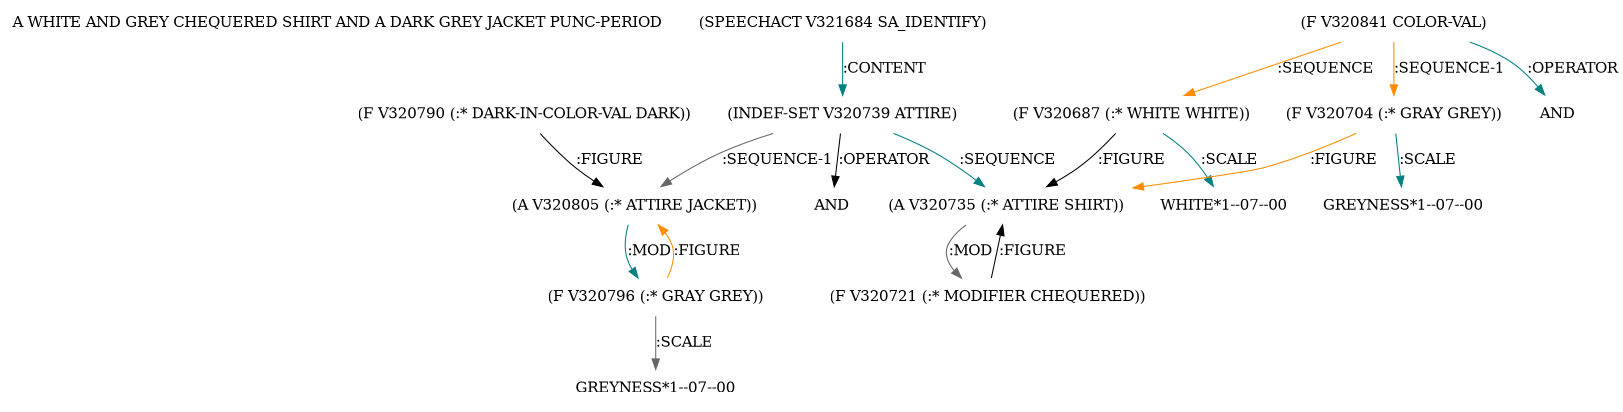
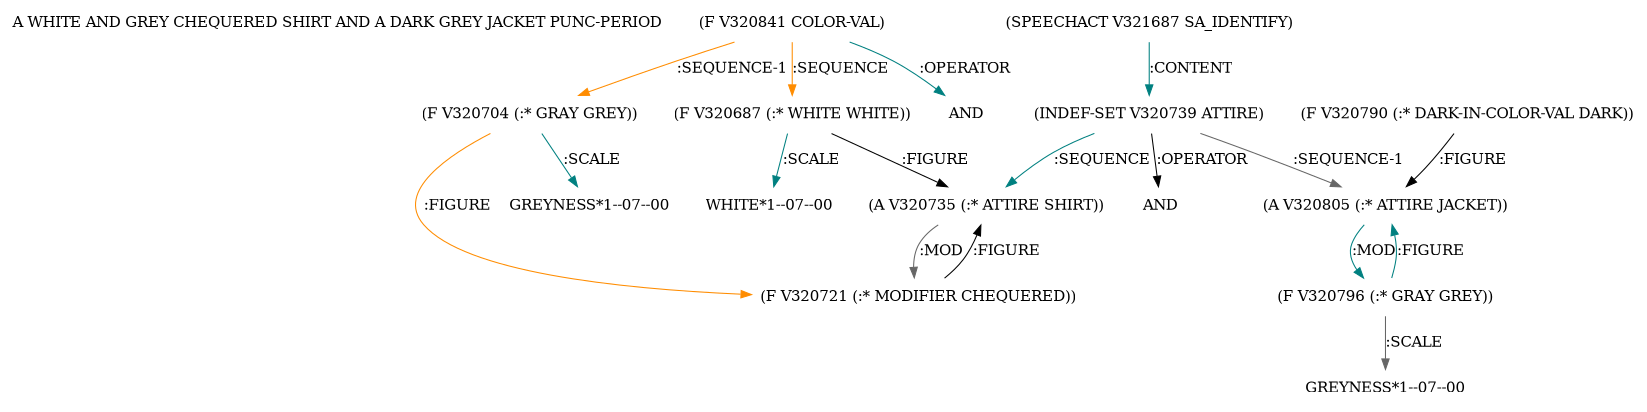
  digraph {
    node [shape=none]
    edge [color=teal]
    "A WHITE AND GREY CHEQUERED SHIRT AND A DARK GREY JACKET PUNC-PERIOD"
-   n2 [label="(SPEECHACT V321684 SA_IDENTIFY)"]
+   n2 [label="(SPEECHACT V321687 SA_IDENTIFY)"]
    n3 [label="(INDEF-SET V320739 ATTIRE)"]
    n4 [label=AND]
    n5 [label="(A V320735 (:* ATTIRE SHIRT))"]
    n6 [label="(A V320805 (:* ATTIRE JACKET))"]
    n7 [label="(F V320721 (:* MODIFIER CHEQUERED))"]
    n8 [label="(F V320796 (:* GRAY GREY))"]
    n9 [label="(F V320841 COLOR-VAL)"]
    n10 [label="(F V320687 (:* WHITE WHITE))"]
    n11 [label="(F V320704 (:* GRAY GREY))"]
    n12 [label=AND]
    n13 [label="(F V320790 (:* DARK-IN-COLOR-VAL DARK))"]
    n14 [label="GREYNESS*1--07--00"]
    n15 [label="WHITE*1--07--00"]
    n16 [label="GREYNESS*1--07--00"]
    n2 -> n3 [label=":CONTENT"]
    n3 -> n4 [color=black label=":OPERATOR"]
    n3 -> n5 [label=":SEQUENCE"]
    n3 -> n6 [color=gray40 label=":SEQUENCE-1"]
    n5 -> n7 [color=gray40 label=":MOD"]
    n6 -> n8 [label=":MOD"]
    n7 -> n5 [color=black label=":FIGURE"]
-   n8 -> n6 [color=darkorange label=":FIGURE"]
+   n8 -> n6 [label=":FIGURE"]
    n8 -> n14 [color=gray40 label=":SCALE"]
    n9 -> n10 [color=darkorange label=":SEQUENCE"]
    n9 -> n11 [color=darkorange label=":SEQUENCE-1"]
    n9 -> n12 [label=":OPERATOR"]
    n10 -> n5 [color=black label=":FIGURE"]
    n10 -> n15 [label=":SCALE"]
-   n11 -> n5 [color=darkorange label=":FIGURE"]
+   n11 -> n7 [color=darkorange label=":FIGURE"]
    n11 -> n16 [label=":SCALE"]
    n13 -> n6 [color=black label=":FIGURE"]
  }
